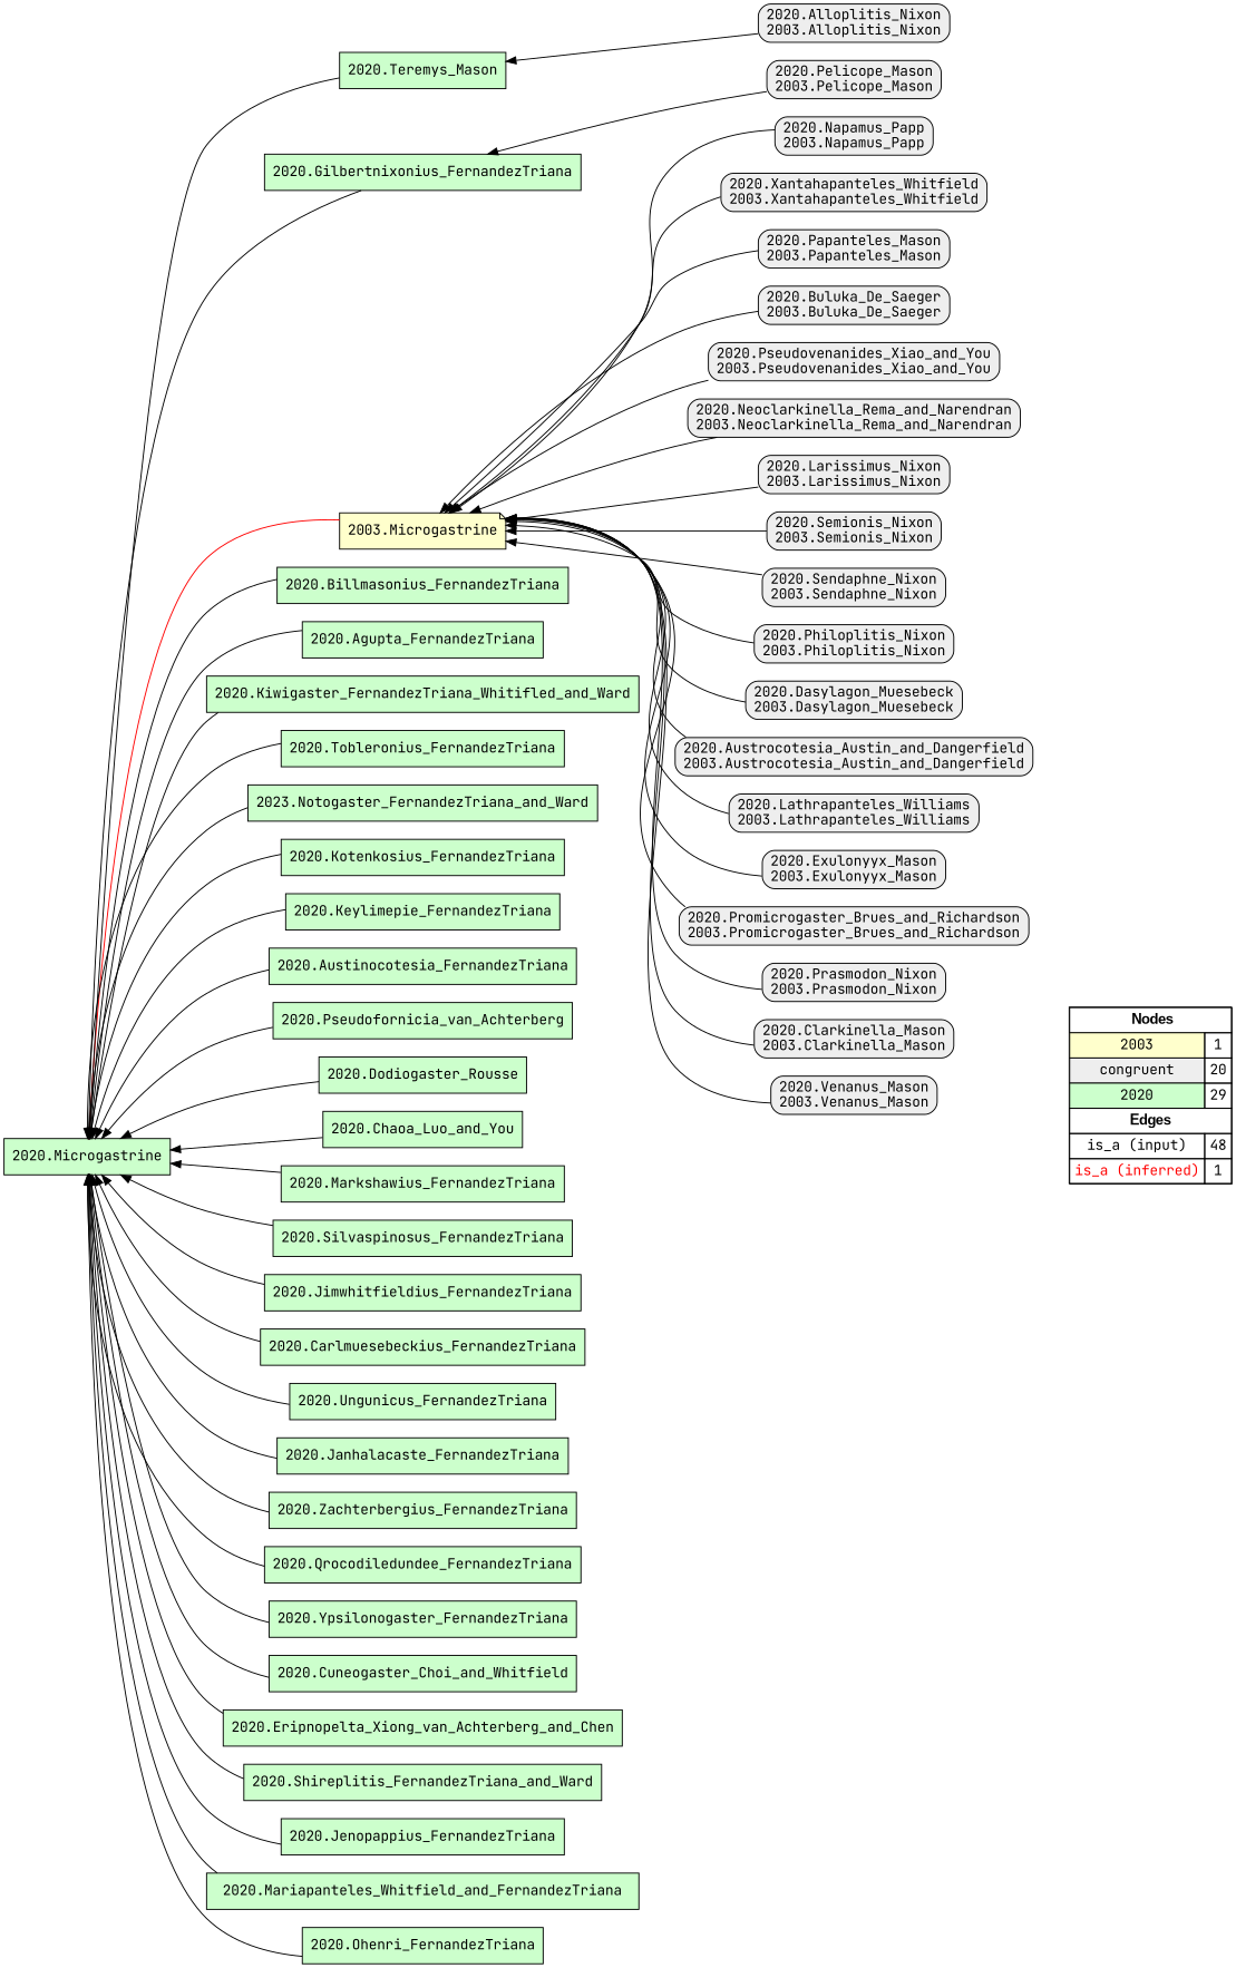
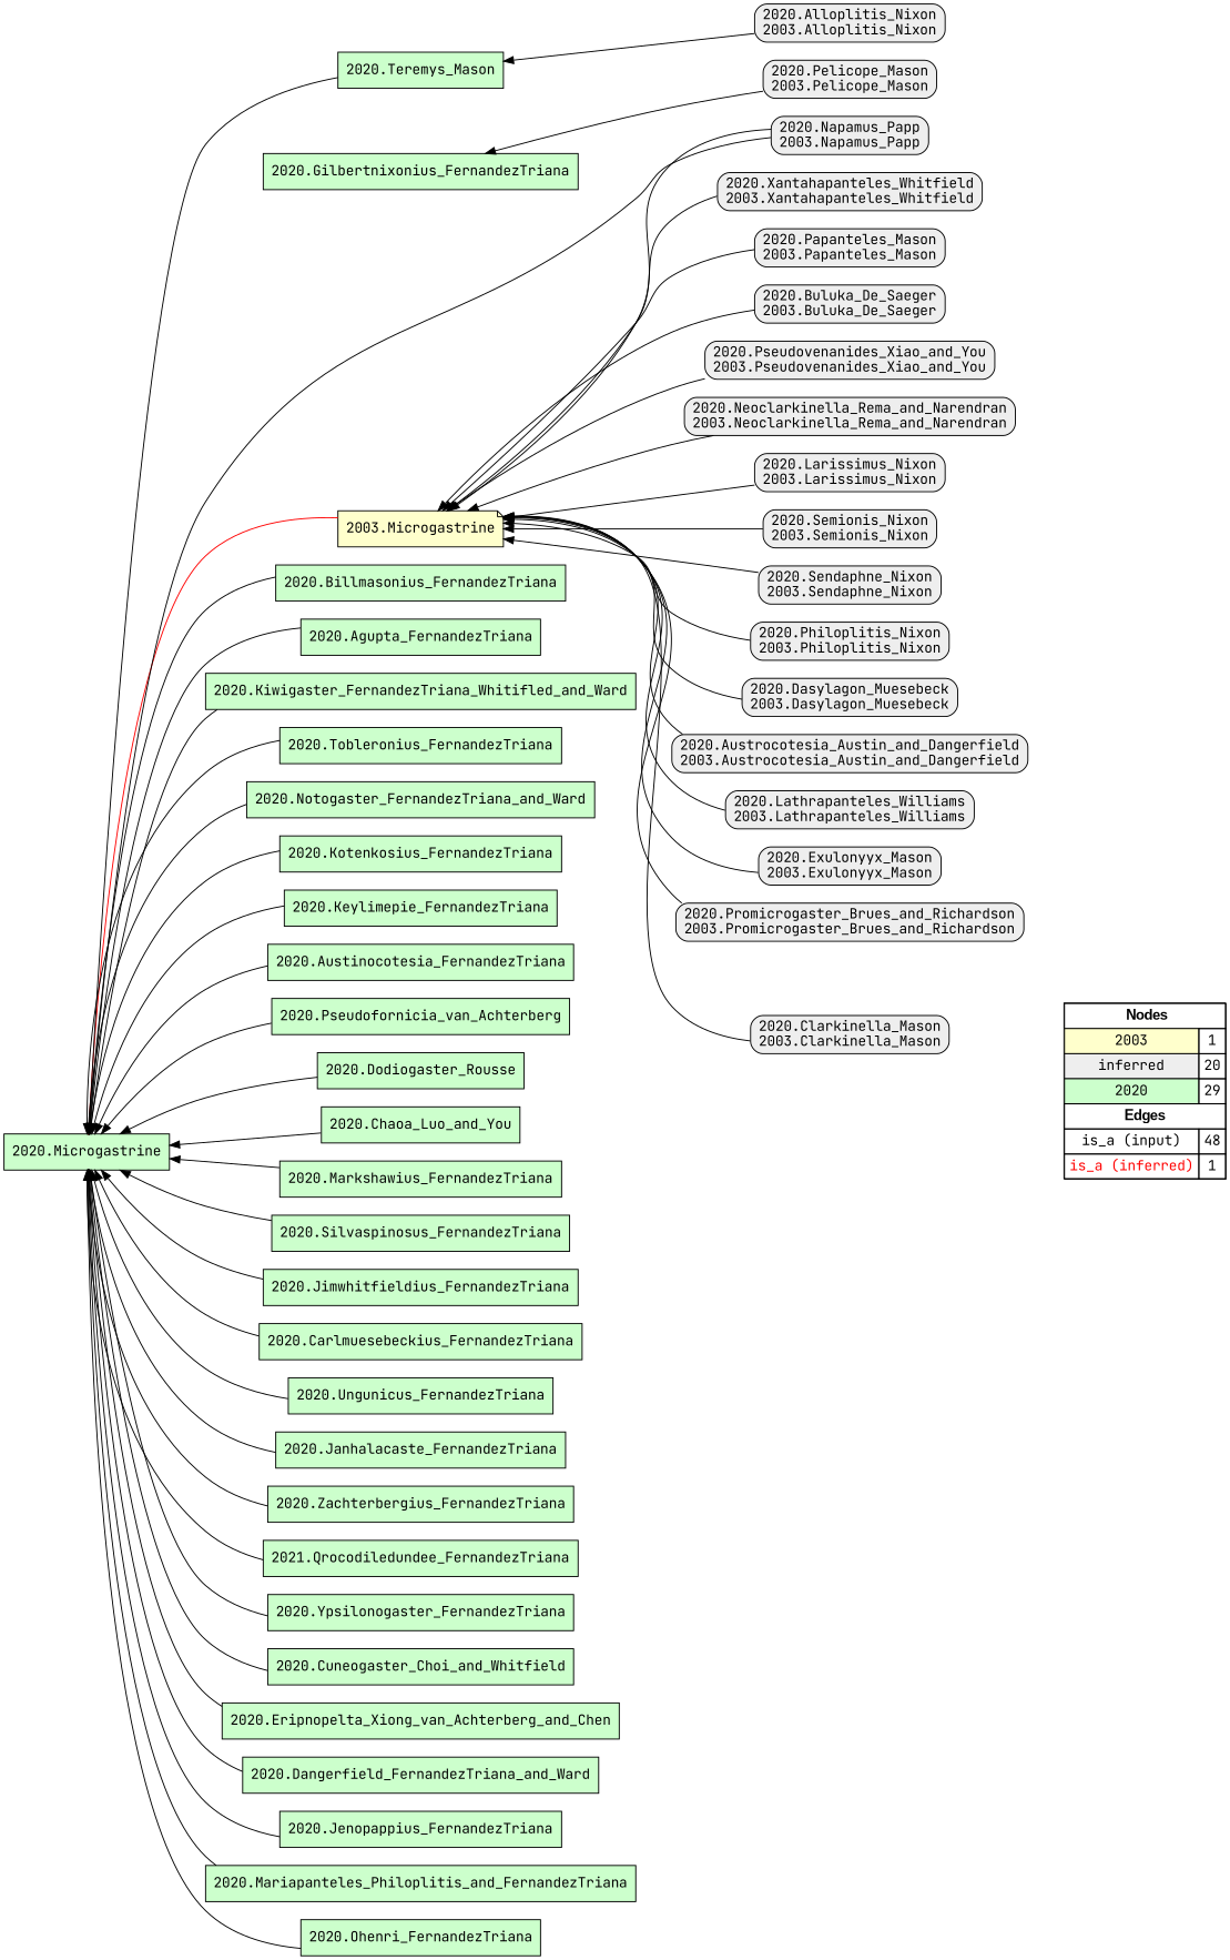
  digraph {
    fontname="JetBrains Mono"
    rankdir=RL
    node [fillcolor="#CCFFCC" fontname="JetBrains Mono" shape=box style=filled]
    edge [arrowhead=normal color="#000000" constraint=true fontname="JetBrains Mono" penwidth=1 style=solid]
-   n1 [fillcolor=white label=<   <TABLE BORDER="0" CELLBORDER="1" CELLSPACING="0" CELLPADDING="4">  <TR> <TD COLSPAN="2"><font face="Arial Black"> Nodes</font></TD> </TR>  <TR>   <TD bgcolor="#FFFFCC" fontname="helvetica">2003</TD>   <TD>1</TD>   </TR>  <TR>   <TD bgcolor="#EEEEEE" fontname="helvetica">congruent</TD>   <TD>20</TD>   </TR>  <TR>   <TD bgcolor="#CCFFCC" fontname="helvetica">2020</TD>   <TD>29</TD>   </TR>  <TR> <TD COLSPAN="2"><font face = "Arial Black"> Edges </font></TD> </TR>  <TR>   <TD><font color ="#000000">is_a (input)</font></TD><TD>48</TD> </TR> <TR>   <TD><font color ="#FF0000">is_a (inferred)</font></TD><TD>1</TD> </TR> </TABLE>   > margin=0]
+   n1 [fillcolor=white label=<   <TABLE BORDER="0" CELLBORDER="1" CELLSPACING="0" CELLPADDING="4">  <TR> <TD COLSPAN="2"><font face="Arial Black"> Nodes</font></TD> </TR>  <TR>   <TD bgcolor="#FFFFCC" fontname="helvetica">2003</TD>   <TD>1</TD>   </TR>  <TR>   <TD bgcolor="#EEEEEE" fontname="helvetica">inferred</TD>   <TD>20</TD>   </TR>  <TR>   <TD bgcolor="#CCFFCC" fontname="helvetica">2020</TD>   <TD>29</TD>   </TR>  <TR> <TD COLSPAN="2"><font face = "Arial Black"> Edges </font></TD> </TR>  <TR>   <TD><font color ="#000000">is_a (input)</font></TD><TD>48</TD> </TR> <TR>   <TD><font color ="#FF0000">is_a (inferred)</font></TD><TD>1</TD> </TR> </TABLE>   > margin=0]
    "2003.Microgastrine" [fillcolor="#FFFFCC" shape=note]
    "2020.Microgastrine"
    "2020.Pseudovenanides_Xiao_and_You\n2003.Pseudovenanides_Xiao_and_You" [fillcolor="#EEEEEE" style="filled,rounded"]
    "2020.Napamus_Papp\n2003.Napamus_Papp" [fillcolor="#EEEEEE" style="filled,rounded"]
    "2020.Alloplitis_Nixon\n2003.Alloplitis_Nixon" [fillcolor="#EEEEEE" style="filled,rounded"]
    "2020.Teremys_Mason"
    "2020.Neoclarkinella_Rema_and_Narendran\n2003.Neoclarkinella_Rema_and_Narendran" [fillcolor="#EEEEEE" style="filled,rounded"]
    "2020.Larissimus_Nixon\n2003.Larissimus_Nixon" [fillcolor="#EEEEEE" style="filled,rounded"]
    "2020.Semionis_Nixon\n2003.Semionis_Nixon" [fillcolor="#EEEEEE" style="filled,rounded"]
    "2020.Sendaphne_Nixon\n2003.Sendaphne_Nixon" [fillcolor="#EEEEEE" style="filled,rounded"]
    "2020.Philoplitis_Nixon\n2003.Philoplitis_Nixon" [fillcolor="#EEEEEE" style="filled,rounded"]
    "2020.Dasylagon_Muesebeck\n2003.Dasylagon_Muesebeck" [fillcolor="#EEEEEE" style="filled,rounded"]
    "2020.Austrocotesia_Austin_and_Dangerfield\n2003.Austrocotesia_Austin_and_Dangerfield" [fillcolor="#EEEEEE" style="filled,rounded"]
    "2020.Lathrapanteles_Williams\n2003.Lathrapanteles_Williams" [fillcolor="#EEEEEE" style="filled,rounded"]
    "2020.Exulonyyx_Mason\n2003.Exulonyyx_Mason" [fillcolor="#EEEEEE" style="filled,rounded"]
    "2020.Promicrogaster_Brues_and_Richardson\n2003.Promicrogaster_Brues_and_Richardson" [fillcolor="#EEEEEE" style="filled,rounded"]
-   "2020.Prasmodon_Nixon\n2003.Prasmodon_Nixon" [fillcolor="#EEEEEE" style="filled,rounded"]
    "2020.Clarkinella_Mason\n2003.Clarkinella_Mason" [fillcolor="#EEEEEE" style="filled,rounded"]
-   "2020.Venanus_Mason\n2003.Venanus_Mason" [fillcolor="#EEEEEE" style="filled,rounded"]
    "2020.Xantahapanteles_Whitfield\n2003.Xantahapanteles_Whitfield" [fillcolor="#EEEEEE" style="filled,rounded"]
    "2020.Papanteles_Mason\n2003.Papanteles_Mason" [fillcolor="#EEEEEE" style="filled,rounded"]
    "2020.Pelicope_Mason\n2003.Pelicope_Mason" [fillcolor="#EEEEEE" style="filled,rounded"]
    "2020.Gilbertnixonius_FernandezTriana"
    "2020.Buluka_De_Saeger\n2003.Buluka_De_Saeger" [fillcolor="#EEEEEE" style="filled,rounded"]
    "2020.Billmasonius_FernandezTriana"
    "2020.Agupta_FernandezTriana"
    "2020.Kiwigaster_FernandezTriana_Whitifled_and_Ward"
    "2020.Tobleronius_FernandezTriana"
-   "2020.Notogaster_FernandezTriana_and_Ward" [label="2023.Notogaster_FernandezTriana_and_Ward"]
+   "2020.Notogaster_FernandezTriana_and_Ward"
    "2020.Kotenkosius_FernandezTriana"
    "2020.Keylimepie_FernandezTriana"
    "2020.Austinocotesia_FernandezTriana"
    "2020.Pseudofornicia_van_Achterberg"
    "2020.Dodiogaster_Rousse"
    "2020.Chaoa_Luo_and_You"
    "2020.Markshawius_FernandezTriana"
    "2020.Silvaspinosus_FernandezTriana"
    "2020.Jimwhitfieldius_FernandezTriana"
    "2020.Carlmuesebeckius_FernandezTriana"
    "2020.Ungunicus_FernandezTriana"
    "2020.Janhalacaste_FernandezTriana"
    "2020.Zachterbergius_FernandezTriana"
-   "2020.Qrocodiledundee_FernandezTriana"
+   "2020.Qrocodiledundee_FernandezTriana" [label="2021.Qrocodiledundee_FernandezTriana"]
    "2020.Ypsilonogaster_FernandezTriana"
    "2020.Cuneogaster_Choi_and_Whitfield"
    "2020.Eripnopelta_Xiong_van_Achterberg_and_Chen"
-   "2020.Shireplitis_FernandezTriana_and_Ward"
+   "2020.Shireplitis_FernandezTriana_and_Ward" [label="2020.Dangerfield_FernandezTriana_and_Ward"]
    "2020.Jenopappius_FernandezTriana"
-   "2020.Mariapanteles_Whitfield_and_FernandezTriana"
+   "2020.Mariapanteles_Whitfield_and_FernandezTriana" [label="2020.Mariapanteles_Philoplitis_and_FernandezTriana"]
    "2020.Ohenri_FernandezTriana"
    subgraph sub_1 {
      rank=source
      n1
    }
    "2003.Microgastrine" -> "2020.Microgastrine" [color="#FF0000"]
    "2020.Pseudovenanides_Xiao_and_You\n2003.Pseudovenanides_Xiao_and_You" -> "2003.Microgastrine"
    "2020.Napamus_Papp\n2003.Napamus_Papp" -> "2003.Microgastrine"
    "2020.Alloplitis_Nixon\n2003.Alloplitis_Nixon" -> "2020.Teremys_Mason"
    "2020.Teremys_Mason" -> "2020.Microgastrine"
    "2020.Neoclarkinella_Rema_and_Narendran\n2003.Neoclarkinella_Rema_and_Narendran" -> "2003.Microgastrine"
    "2020.Larissimus_Nixon\n2003.Larissimus_Nixon" -> "2003.Microgastrine"
    "2020.Semionis_Nixon\n2003.Semionis_Nixon" -> "2003.Microgastrine"
    "2020.Sendaphne_Nixon\n2003.Sendaphne_Nixon" -> "2003.Microgastrine"
    "2020.Philoplitis_Nixon\n2003.Philoplitis_Nixon" -> "2003.Microgastrine"
    "2020.Dasylagon_Muesebeck\n2003.Dasylagon_Muesebeck" -> "2003.Microgastrine"
    "2020.Austrocotesia_Austin_and_Dangerfield\n2003.Austrocotesia_Austin_and_Dangerfield" -> "2003.Microgastrine"
    "2020.Lathrapanteles_Williams\n2003.Lathrapanteles_Williams" -> "2003.Microgastrine"
    "2020.Exulonyyx_Mason\n2003.Exulonyyx_Mason" -> "2003.Microgastrine"
    "2020.Promicrogaster_Brues_and_Richardson\n2003.Promicrogaster_Brues_and_Richardson" -> "2003.Microgastrine"
-   "2020.Prasmodon_Nixon\n2003.Prasmodon_Nixon" -> "2003.Microgastrine"
    "2020.Clarkinella_Mason\n2003.Clarkinella_Mason" -> "2003.Microgastrine"
-   "2020.Venanus_Mason\n2003.Venanus_Mason" -> "2003.Microgastrine"
    "2020.Xantahapanteles_Whitfield\n2003.Xantahapanteles_Whitfield" -> "2003.Microgastrine"
    "2020.Papanteles_Mason\n2003.Papanteles_Mason" -> "2003.Microgastrine"
    "2020.Pelicope_Mason\n2003.Pelicope_Mason" -> "2020.Gilbertnixonius_FernandezTriana"
-   "2020.Gilbertnixonius_FernandezTriana" -> "2020.Microgastrine"
+   "2020.Napamus_Papp\n2003.Napamus_Papp" -> "2020.Microgastrine"
    "2020.Buluka_De_Saeger\n2003.Buluka_De_Saeger" -> "2003.Microgastrine"
    "2020.Billmasonius_FernandezTriana" -> "2020.Microgastrine"
    "2020.Agupta_FernandezTriana" -> "2020.Microgastrine"
    "2020.Kiwigaster_FernandezTriana_Whitifled_and_Ward" -> "2020.Microgastrine"
    "2020.Tobleronius_FernandezTriana" -> "2020.Microgastrine"
    "2020.Notogaster_FernandezTriana_and_Ward" -> "2020.Microgastrine"
    "2020.Kotenkosius_FernandezTriana" -> "2020.Microgastrine"
    "2020.Keylimepie_FernandezTriana" -> "2020.Microgastrine"
    "2020.Austinocotesia_FernandezTriana" -> "2020.Microgastrine"
    "2020.Pseudofornicia_van_Achterberg" -> "2020.Microgastrine"
    "2020.Dodiogaster_Rousse" -> "2020.Microgastrine"
    "2020.Chaoa_Luo_and_You" -> "2020.Microgastrine"
    "2020.Markshawius_FernandezTriana" -> "2020.Microgastrine"
    "2020.Silvaspinosus_FernandezTriana" -> "2020.Microgastrine"
    "2020.Jimwhitfieldius_FernandezTriana" -> "2020.Microgastrine"
    "2020.Carlmuesebeckius_FernandezTriana" -> "2020.Microgastrine"
    "2020.Ungunicus_FernandezTriana" -> "2020.Microgastrine"
    "2020.Janhalacaste_FernandezTriana" -> "2020.Microgastrine"
    "2020.Zachterbergius_FernandezTriana" -> "2020.Microgastrine"
    "2020.Qrocodiledundee_FernandezTriana" -> "2020.Microgastrine"
    "2020.Ypsilonogaster_FernandezTriana" -> "2020.Microgastrine"
    "2020.Cuneogaster_Choi_and_Whitfield" -> "2020.Microgastrine"
    "2020.Eripnopelta_Xiong_van_Achterberg_and_Chen" -> "2020.Microgastrine"
    "2020.Shireplitis_FernandezTriana_and_Ward" -> "2020.Microgastrine"
    "2020.Jenopappius_FernandezTriana" -> "2020.Microgastrine"
    "2020.Mariapanteles_Whitfield_and_FernandezTriana" -> "2020.Microgastrine"
    "2020.Ohenri_FernandezTriana" -> "2020.Microgastrine"
  }
